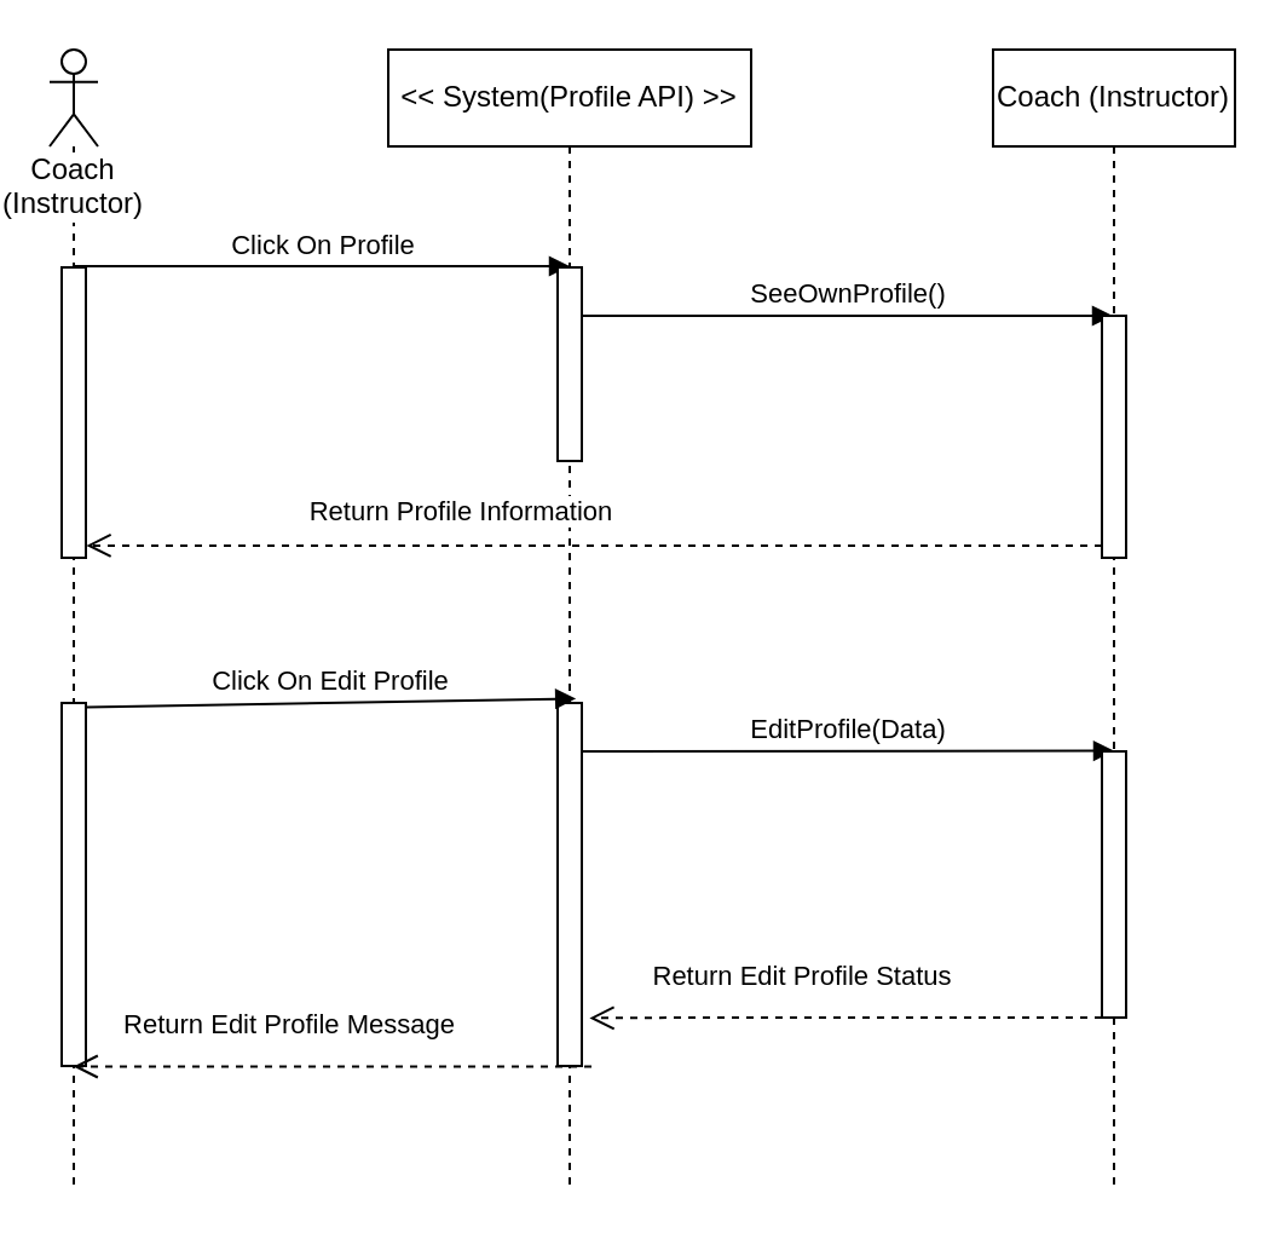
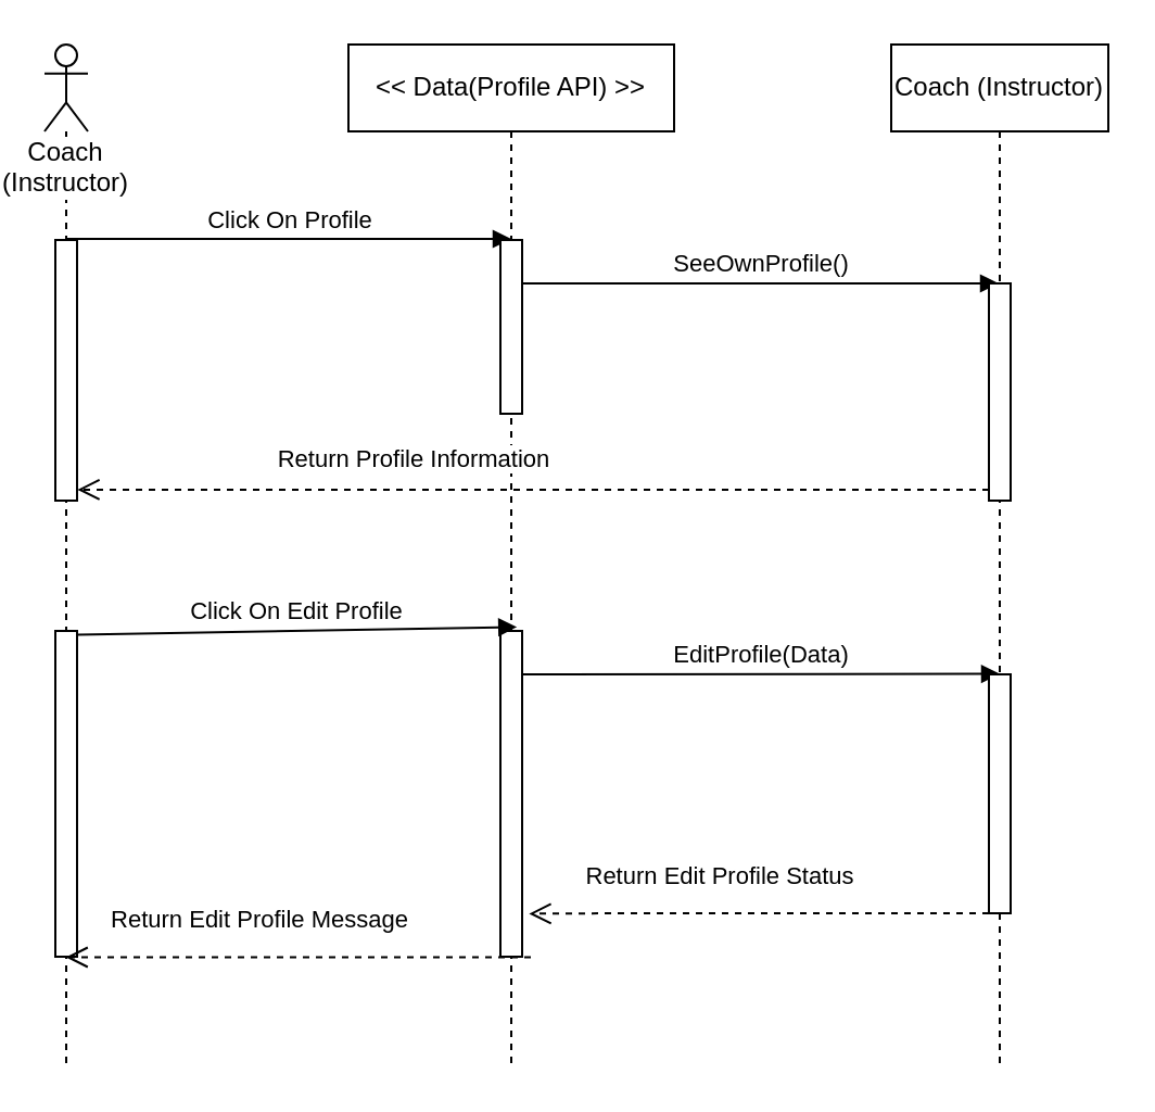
  <mxCell id="0" />
  <mxCell id="1" parent="0" />
  <mxCell id="2" value="Coach (Instructor)" style="shape=umlLifeline;participant=umlActor;perimeter=lifelinePerimeter;whiteSpace=wrap;html=1;container=1;collapsible=0;recursiveResize=0;verticalAlign=top;spacingTop=36;labelBackgroundColor=#ffffff;outlineConnect=0;" vertex="1" parent="1"><mxGeometry x="20" y="20" width="20" height="470" as="geometry" /></mxCell>
  <mxCell id="3" value="" style="html=1;points=[];perimeter=orthogonalPerimeter;" vertex="1" parent="2"><mxGeometry x="5" y="90" width="10" height="120" as="geometry" /></mxCell>
  <mxCell id="4" value="" style="html=1;points=[];perimeter=orthogonalPerimeter;" vertex="1" parent="2"><mxGeometry x="5" y="270" width="10" height="150" as="geometry" /></mxCell>
- <mxCell id="5" value="&amp;lt;&amp;lt; System(Profile API) &amp;gt;&amp;gt;" style="shape=umlLifeline;perimeter=lifelinePerimeter;whiteSpace=wrap;html=1;container=1;collapsible=0;recursiveResize=0;outlineConnect=0;" vertex="1" parent="1"><mxGeometry x="160" y="20" width="150" height="470" as="geometry" /></mxCell>
+ <mxCell id="5" value="&amp;lt;&amp;lt; Data(Profile API) &amp;gt;&amp;gt;" style="shape=umlLifeline;perimeter=lifelinePerimeter;whiteSpace=wrap;html=1;container=1;collapsible=0;recursiveResize=0;outlineConnect=0;" vertex="1" parent="1"><mxGeometry x="160" y="20" width="150" height="470" as="geometry" /></mxCell>
  <mxCell id="6" value="Click On Profile" style="html=1;verticalAlign=bottom;endArrow=block;" edge="1" parent="5" source="2"><mxGeometry width="80" relative="1" as="geometry"><mxPoint x="-5" y="89.5" as="sourcePoint" /><mxPoint x="75" y="89.5" as="targetPoint" /></mxGeometry></mxCell>
  <mxCell id="7" value="" style="html=1;points=[];perimeter=orthogonalPerimeter;" vertex="1" parent="5"><mxGeometry x="70" y="90" width="10" height="80" as="geometry" /></mxCell>
  <mxCell id="8" value="SeeOwnProfile()" style="html=1;verticalAlign=bottom;endArrow=block;" edge="1" parent="5" target="11"><mxGeometry width="80" relative="1" as="geometry"><mxPoint x="80" y="110" as="sourcePoint" /><mxPoint x="160" y="110" as="targetPoint" /></mxGeometry></mxCell>
  <mxCell id="9" value="" style="html=1;points=[];perimeter=orthogonalPerimeter;" vertex="1" parent="5"><mxGeometry x="70" y="270" width="10" height="150" as="geometry" /></mxCell>
  <mxCell id="10" value="EditProfile(Data)" style="html=1;verticalAlign=bottom;endArrow=block;entryX=0.5;entryY=-0.002;entryDx=0;entryDy=0;entryPerimeter=0;" edge="1" parent="5" target="13"><mxGeometry width="80" relative="1" as="geometry"><mxPoint x="80" y="290" as="sourcePoint" /><mxPoint x="160" y="290" as="targetPoint" /></mxGeometry></mxCell>
  <mxCell id="11" value="Coach (Instructor)" style="shape=umlLifeline;perimeter=lifelinePerimeter;whiteSpace=wrap;html=1;container=1;collapsible=0;recursiveResize=0;outlineConnect=0;" vertex="1" parent="1"><mxGeometry x="410" y="20" width="100" height="470" as="geometry" /></mxCell>
  <mxCell id="12" value="" style="html=1;points=[];perimeter=orthogonalPerimeter;" vertex="1" parent="11"><mxGeometry x="45" y="110" width="10" height="100" as="geometry" /></mxCell>
  <mxCell id="13" value="" style="html=1;points=[];perimeter=orthogonalPerimeter;" vertex="1" parent="11"><mxGeometry x="45" y="290" width="10" height="110" as="geometry" /></mxCell>
  <mxCell id="14" value="Return Profile Information" style="html=1;verticalAlign=bottom;endArrow=open;dashed=1;endSize=8;entryX=1.02;entryY=0.958;entryDx=0;entryDy=0;entryPerimeter=0;" edge="1" parent="1" source="12" target="3"><mxGeometry x="0.263" y="-5" relative="1" as="geometry"><mxPoint x="440" y="230" as="sourcePoint" /><mxPoint x="360" y="230" as="targetPoint" /><mxPoint as="offset" /></mxGeometry></mxCell>
  <mxCell id="15" value="Click On Edit Profile" style="html=1;verticalAlign=bottom;endArrow=block;exitX=1.02;exitY=0.012;exitDx=0;exitDy=0;exitPerimeter=0;entryX=0.76;entryY=-0.012;entryDx=0;entryDy=0;entryPerimeter=0;" edge="1" parent="1" source="4" target="9"><mxGeometry width="80" relative="1" as="geometry"><mxPoint x="70" y="300" as="sourcePoint" /><mxPoint x="150" y="300" as="targetPoint" /></mxGeometry></mxCell>
  <mxCell id="16" value="Return Edit Profile Status" style="html=1;verticalAlign=bottom;endArrow=open;dashed=1;endSize=8;entryX=1.32;entryY=0.868;entryDx=0;entryDy=0;entryPerimeter=0;" edge="1" parent="1" source="13" target="9"><mxGeometry x="0.167" y="-8" relative="1" as="geometry"><mxPoint x="460" y="409.96" as="sourcePoint" /><mxPoint x="240" y="438" as="targetPoint" /><mxPoint as="offset" /><Array as="points"><mxPoint x="340" y="420" /><mxPoint x="290" y="420" /></Array></mxGeometry></mxCell>
  <mxCell id="17" value="Return Edit Profile Message" style="html=1;verticalAlign=bottom;endArrow=open;dashed=1;endSize=8;entryX=1.08;entryY=0.985;entryDx=0;entryDy=0;entryPerimeter=0;" edge="1" parent="1"><mxGeometry x="0.167" y="-8" relative="1" as="geometry"><mxPoint x="244" y="440.25" as="sourcePoint" /><mxPoint x="29.8" y="440.25" as="targetPoint" /><mxPoint as="offset" /></mxGeometry></mxCell>
